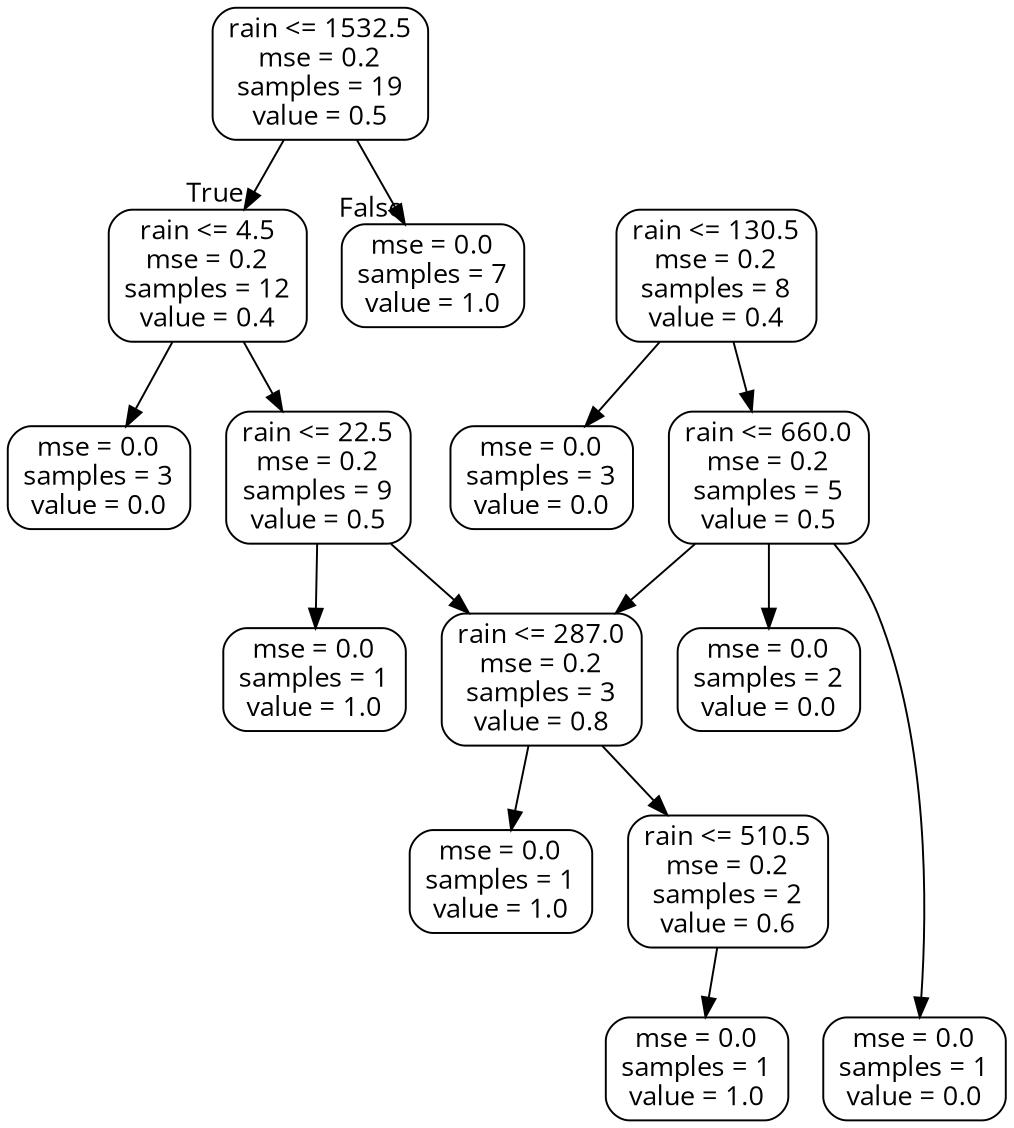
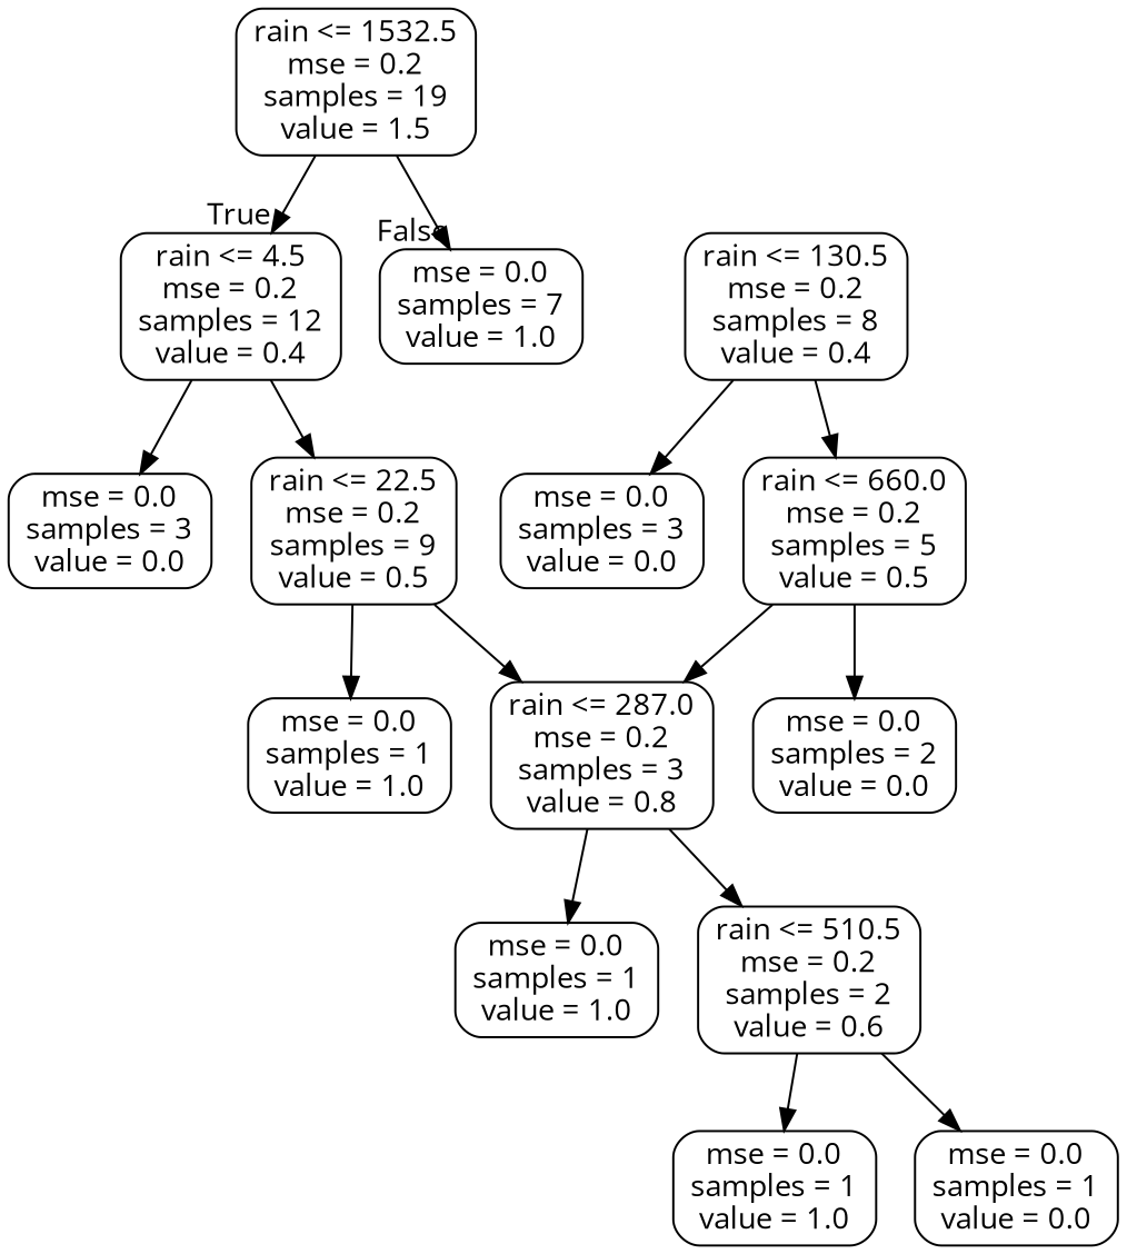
  digraph {
    fontname="Open Sans"
    node [color=black fontname="Open Sans" shape=box style=rounded]
    edge [fontname="Open Sans"]
-   n1 [label="rain <= 1532.5\nmse = 0.2\nsamples = 19\nvalue = 0.5"]
+   n1 [label="rain <= 1532.5\nmse = 0.2\nsamples = 19\nvalue = 1.5"]
    n2 [label="rain <= 4.5\nmse = 0.2\nsamples = 12\nvalue = 0.4"]
    n3 [label="mse = 0.0\nsamples = 7\nvalue = 1.0"]
    n4 [label="mse = 0.0\nsamples = 3\nvalue = 0.0"]
    n5 [label="rain <= 22.5\nmse = 0.2\nsamples = 9\nvalue = 0.5"]
    n6 [label="mse = 0.0\nsamples = 1\nvalue = 1.0"]
    n7 [label="rain <= 287.0\nmse = 0.2\nsamples = 3\nvalue = 0.8"]
    n8 [label="rain <= 130.5\nmse = 0.2\nsamples = 8\nvalue = 0.4"]
    n9 [label="mse = 0.0\nsamples = 3\nvalue = 0.0"]
    n10 [label="rain <= 660.0\nmse = 0.2\nsamples = 5\nvalue = 0.5"]
    n11 [label="mse = 0.0\nsamples = 2\nvalue = 0.0"]
    n12 [label="mse = 0.0\nsamples = 1\nvalue = 1.0"]
    n13 [label="rain <= 510.5\nmse = 0.2\nsamples = 2\nvalue = 0.6"]
    n14 [label="mse = 0.0\nsamples = 1\nvalue = 0.0"]
    n15 [label="mse = 0.0\nsamples = 1\nvalue = 1.0"]
    n1 -> n2 [headlabel=True labelangle=45 labeldistance=2.5]
    n1 -> n3 [headlabel=False labelangle=-45 labeldistance=2.5]
    n2 -> n4
    n2 -> n5
    n5 -> n6
    n5 -> n7
    n7 -> n12
    n7 -> n13
    n8 -> n9
    n8 -> n10
    n10 -> n7
    n10 -> n11
-   n10 -> n14
+   n13 -> n14
    n13 -> n15
  }
